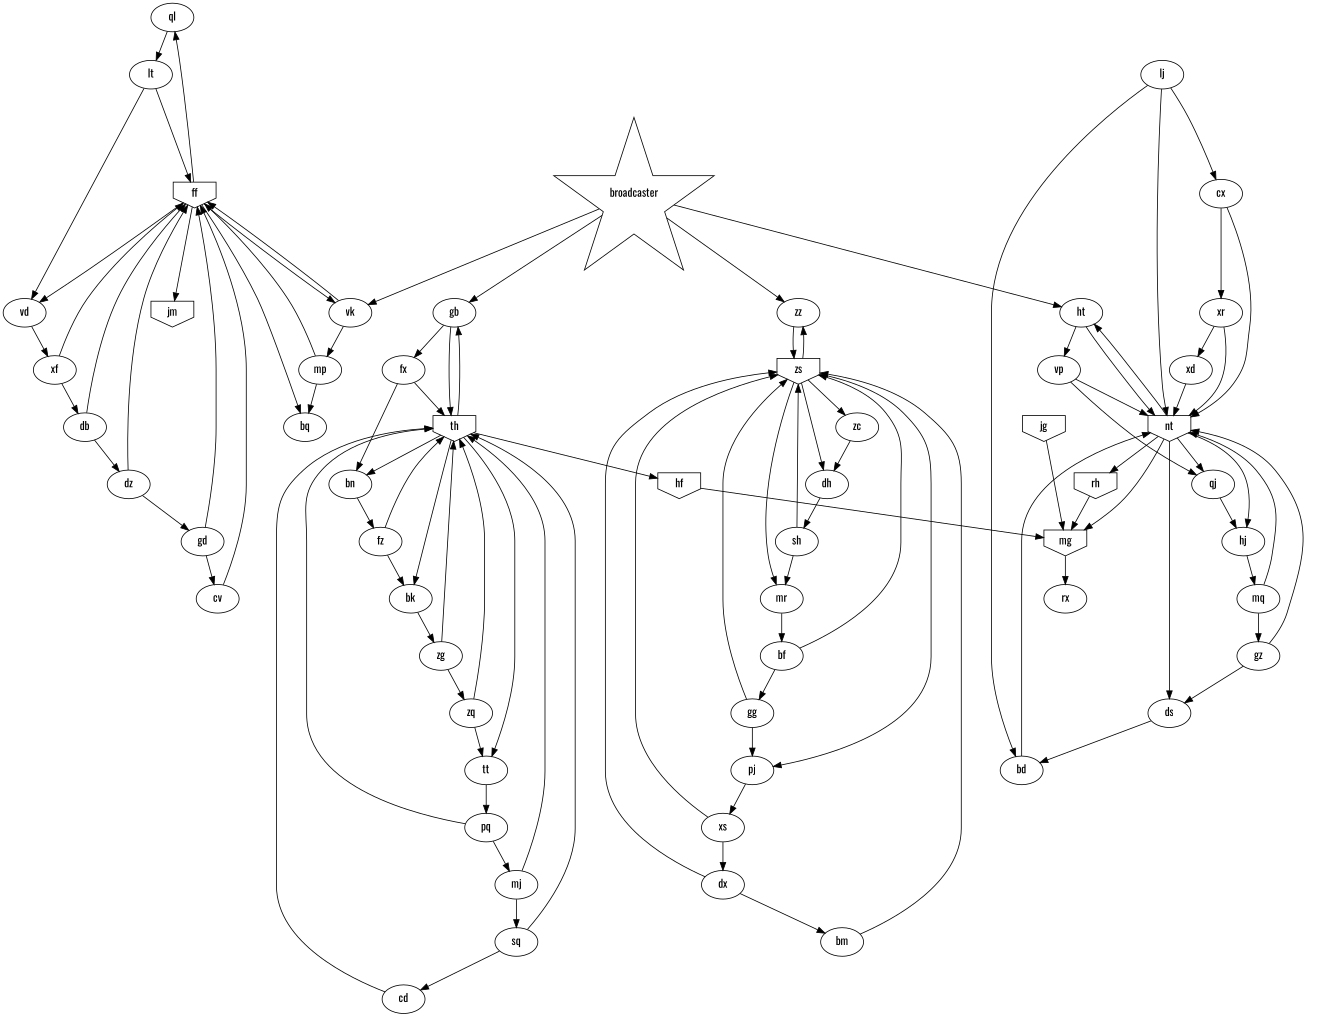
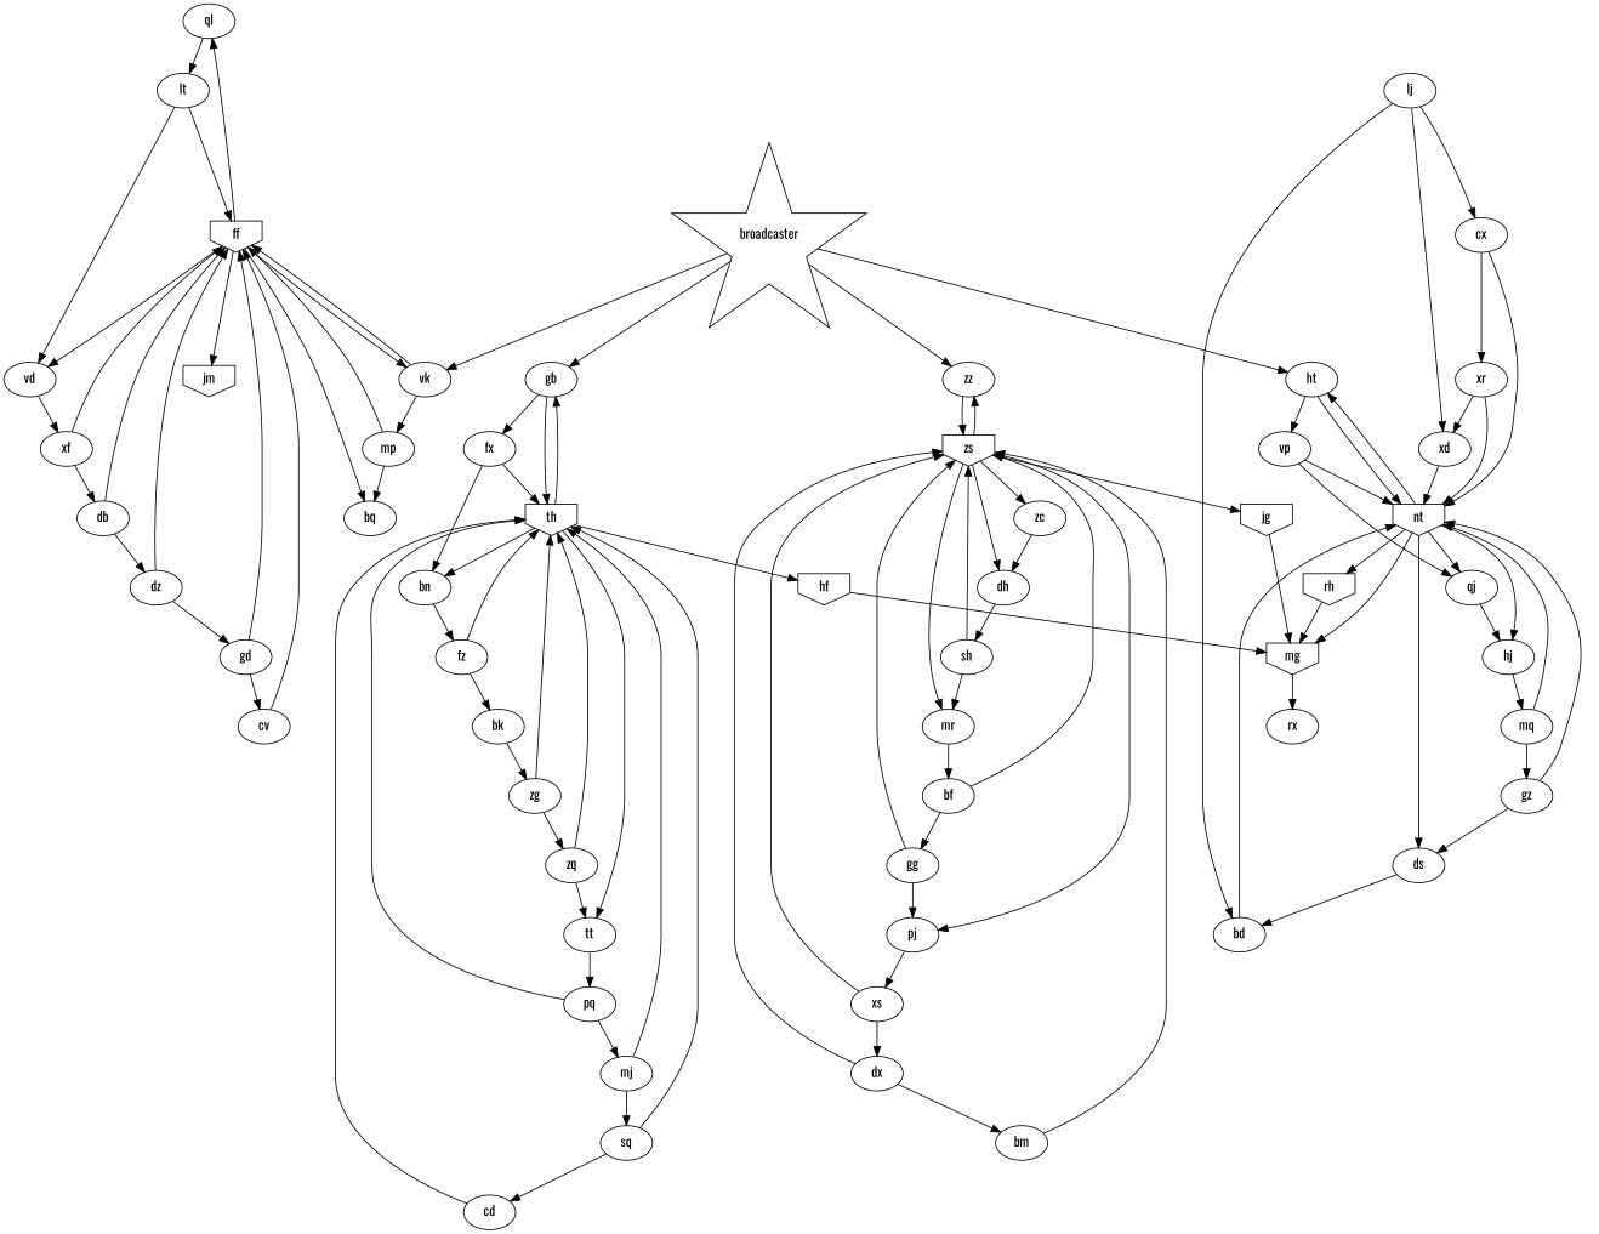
  digraph {
    fontname=Oswald
    node [fontname=Oswald shape=ellipse]
    edge [fontname=Oswald]
    ql
    lt
    jg [shape=invhouse]
    mg [shape=invhouse]
    rx [shape=""]
    nt [shape=invhouse]
    mq
    gz
    qj
    hj
    ht
    rh [shape=invhouse]
    ds
    db
    dz
    ff [shape=invhouse]
    gd
    jm [shape=invhouse]
    bq
    vk
    vd
    dx
    bm
    zs [shape=invhouse]
    dh
    zc
    zz
    pj
    mr
    bd
    lj
    cx
    xs
    xd
    th [shape=invhouse]
    gb
    fx
    tt
    bk
    bn
    hf [shape=invhouse]
    vp
    sq
    cd
    pq
    mj
    sh
    xr
    zq
    mp
    cv
    fz
    zg
    broadcaster [fillcolor=yellow shape=star]
    bf
    gg
    xf
    ql -> lt
    lt -> ff
    lt -> vd
    jg -> mg
    mg -> rx
    nt -> mg
    nt -> qj
    nt -> hj
    nt -> ht
    nt -> rh
    nt -> ds
    mq -> nt
    mq -> gz
    gz -> nt
    gz -> ds
    qj -> hj
    hj -> mq
    ht -> nt
    ht -> vp
    rh -> mg
    ds -> bd
    db -> dz
    db -> ff
    dz -> ff
    dz -> gd
    ff -> ql
    ff -> jm
    ff -> bq
    ff -> vk
    ff -> vd
    gd -> ff
    gd -> cv
    vk -> ff
    vk -> mp
    vd -> xf
    dx -> bm
    dx -> zs
    bm -> zs
+   zs -> jg
    zs -> dh
    zs -> zc
    zs -> zz
    zs -> pj
    zs -> mr
    dh -> sh
    zc -> dh
    zz -> zs
    pj -> xs
    mr -> bf
    bd -> nt
-   lj -> nt
+   lj -> xd
    lj -> bd
    lj -> cx
    cx -> nt
    cx -> xr
    xs -> dx
    xs -> zs
    xd -> nt
    th -> gb
    th -> tt
-   th -> bk
    th -> bn
    th -> hf
    gb -> th
    gb -> fx
    fx -> th
    fx -> bn
    tt -> pq
    bk -> zg
    bn -> fz
    hf -> mg
    vp -> nt
    vp -> qj
    sq -> th
    sq -> cd
    cd -> th
    pq -> th
    pq -> mj
    mj -> th
    mj -> sq
    sh -> zs
    sh -> mr
    xr -> nt
    xr -> xd
    zq -> th
    zq -> tt
    mp -> ff
    mp -> bq
    cv -> ff
    fz -> th
    fz -> bk
    zg -> th
    zg -> zq
    broadcaster -> ht
    broadcaster -> vk
    broadcaster -> zz
    broadcaster -> gb
    bf -> zs
    bf -> gg
    gg -> zs
    gg -> pj
    xf -> db
    xf -> ff
  }
